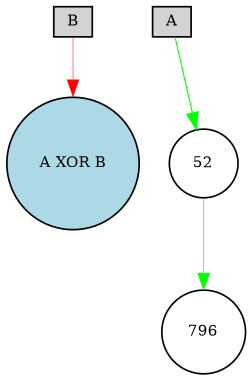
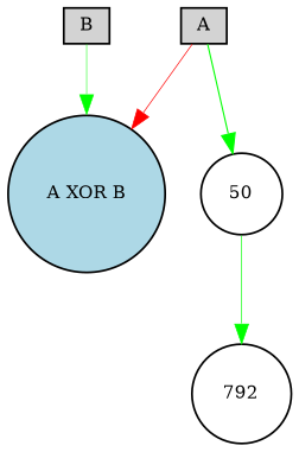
  digraph {
    node [fillcolor=lightgray fontsize=9 shape=circle style=filled]
    edge [color=red style=solid]
    A [height=0.2 shape=box width=0.2]
    "A XOR B" [fillcolor=lightblue height=0.2 width=0.2]
-   52 [fillcolor=white height=0.2 width=0.2]
-   792 [fillcolor=white height=0.2 width=0.2 label=796]
+   52 [fillcolor=white height=0.2 width=0.2 label=50]
+   792 [fillcolor=white height=0.2 width=0.2]
    B [height=0.2 shape=box width=0.2]
+   A -> "A XOR B" [penwidth=0.39792017209394204]
    A -> 52 [color=green penwidth=0.6357219851067751]
    52 -> 792 [color=green penwidth=0.3812341190971683]
-   B -> "A XOR B" [penwidth=0.29513545463848634]
+   B -> "A XOR B" [color=green penwidth=0.29513545463848634]
  }
